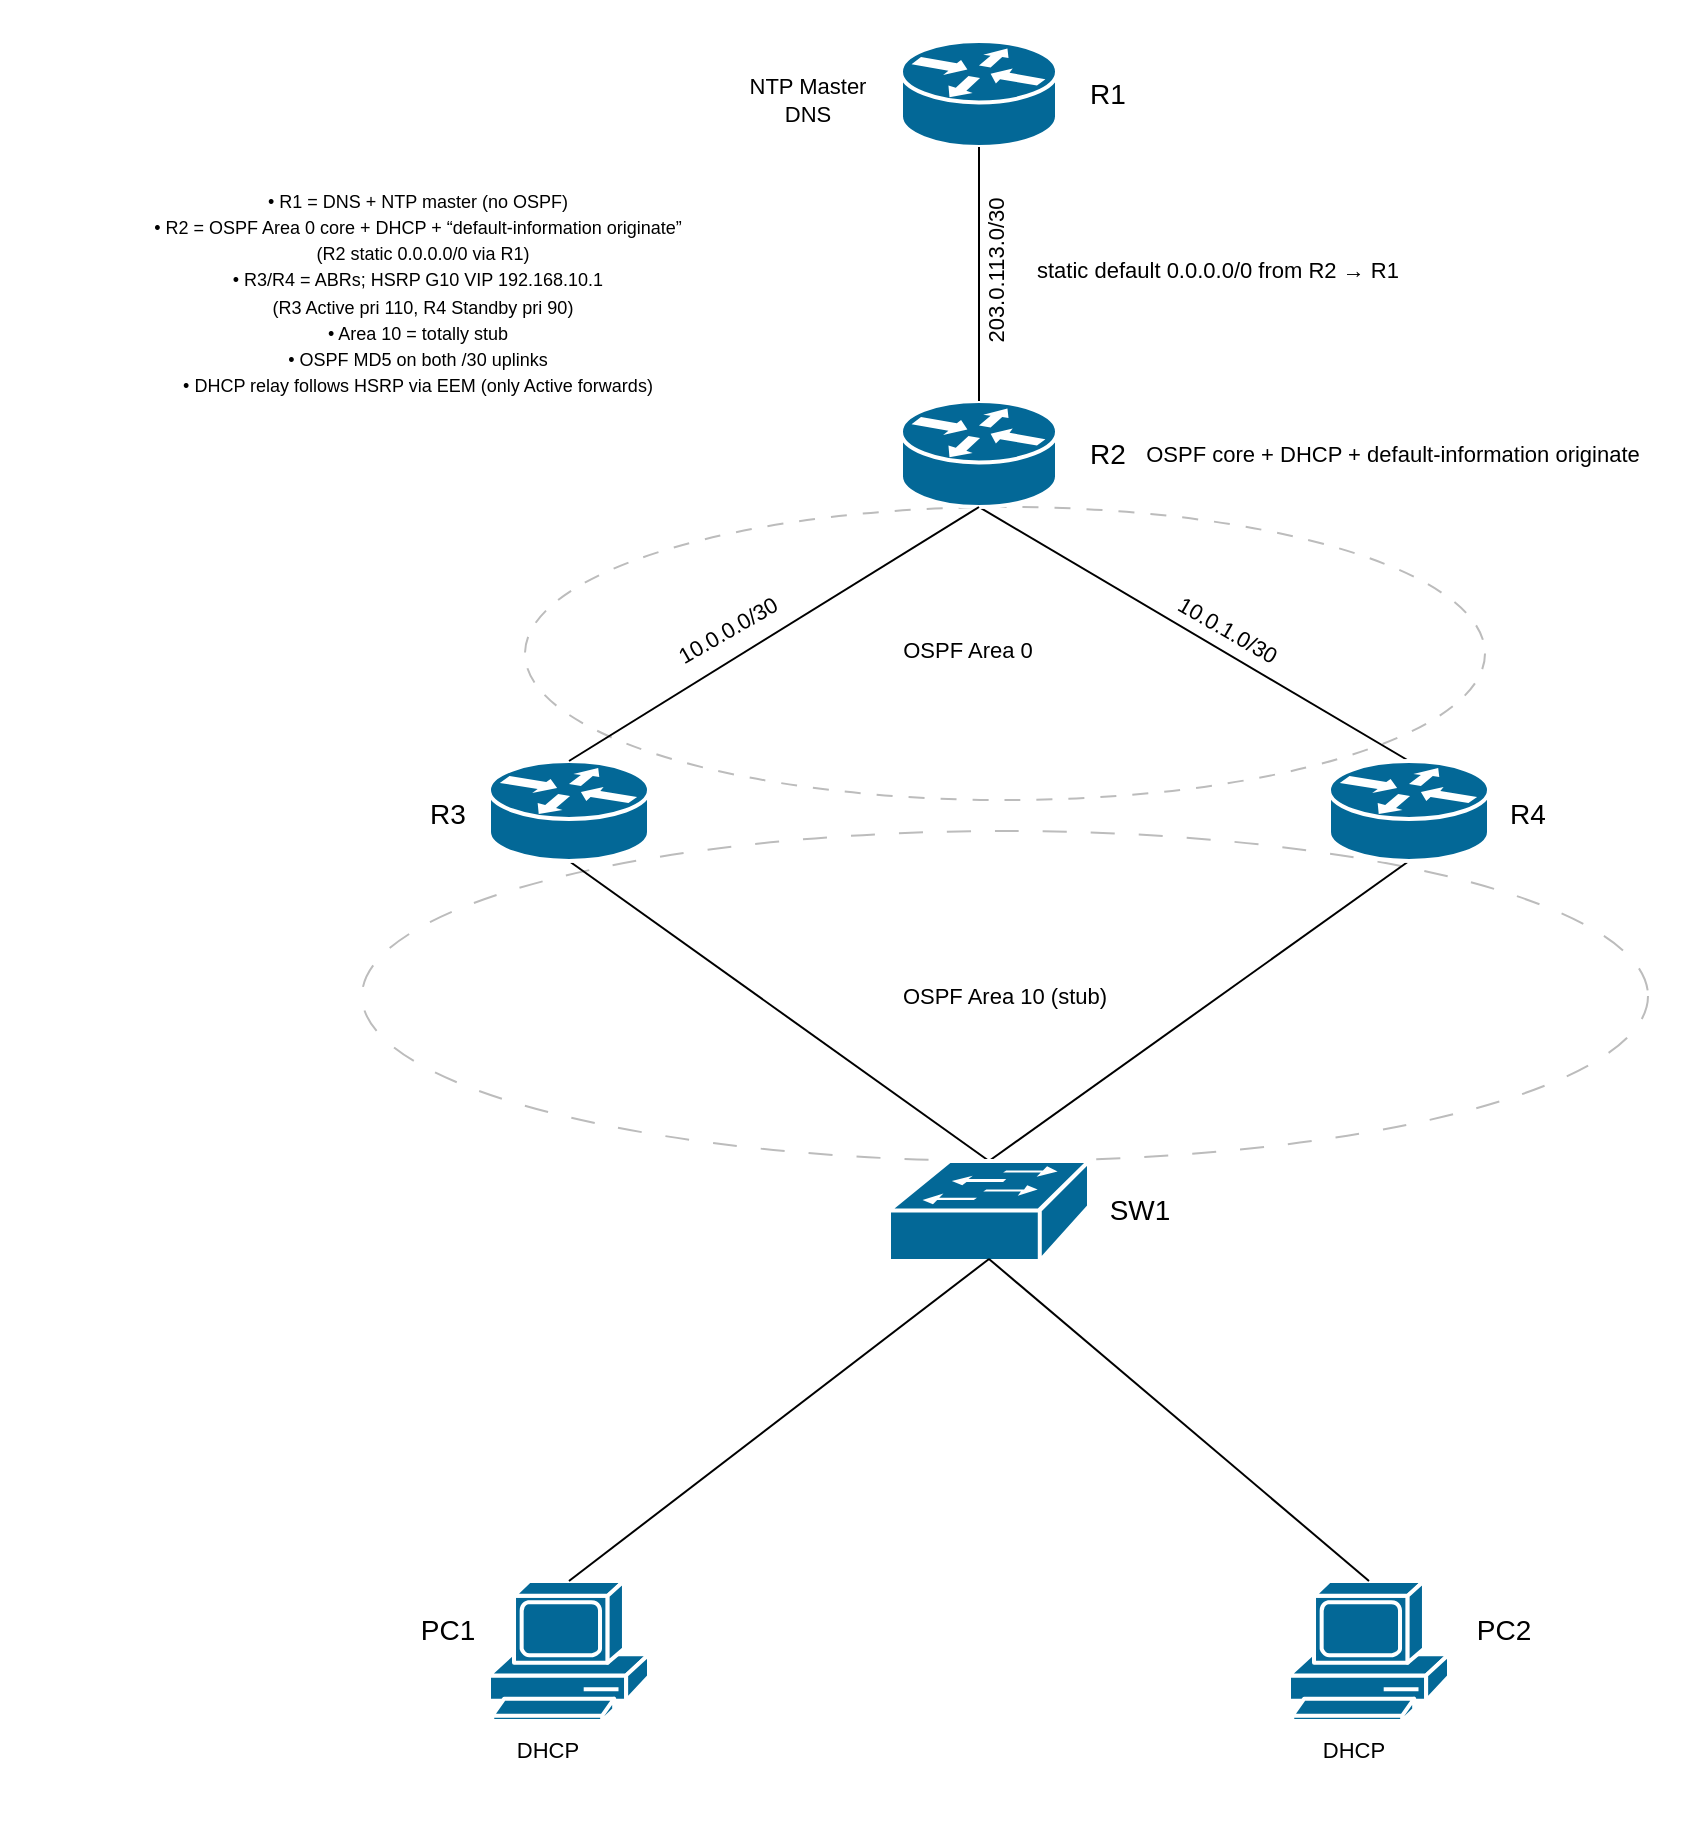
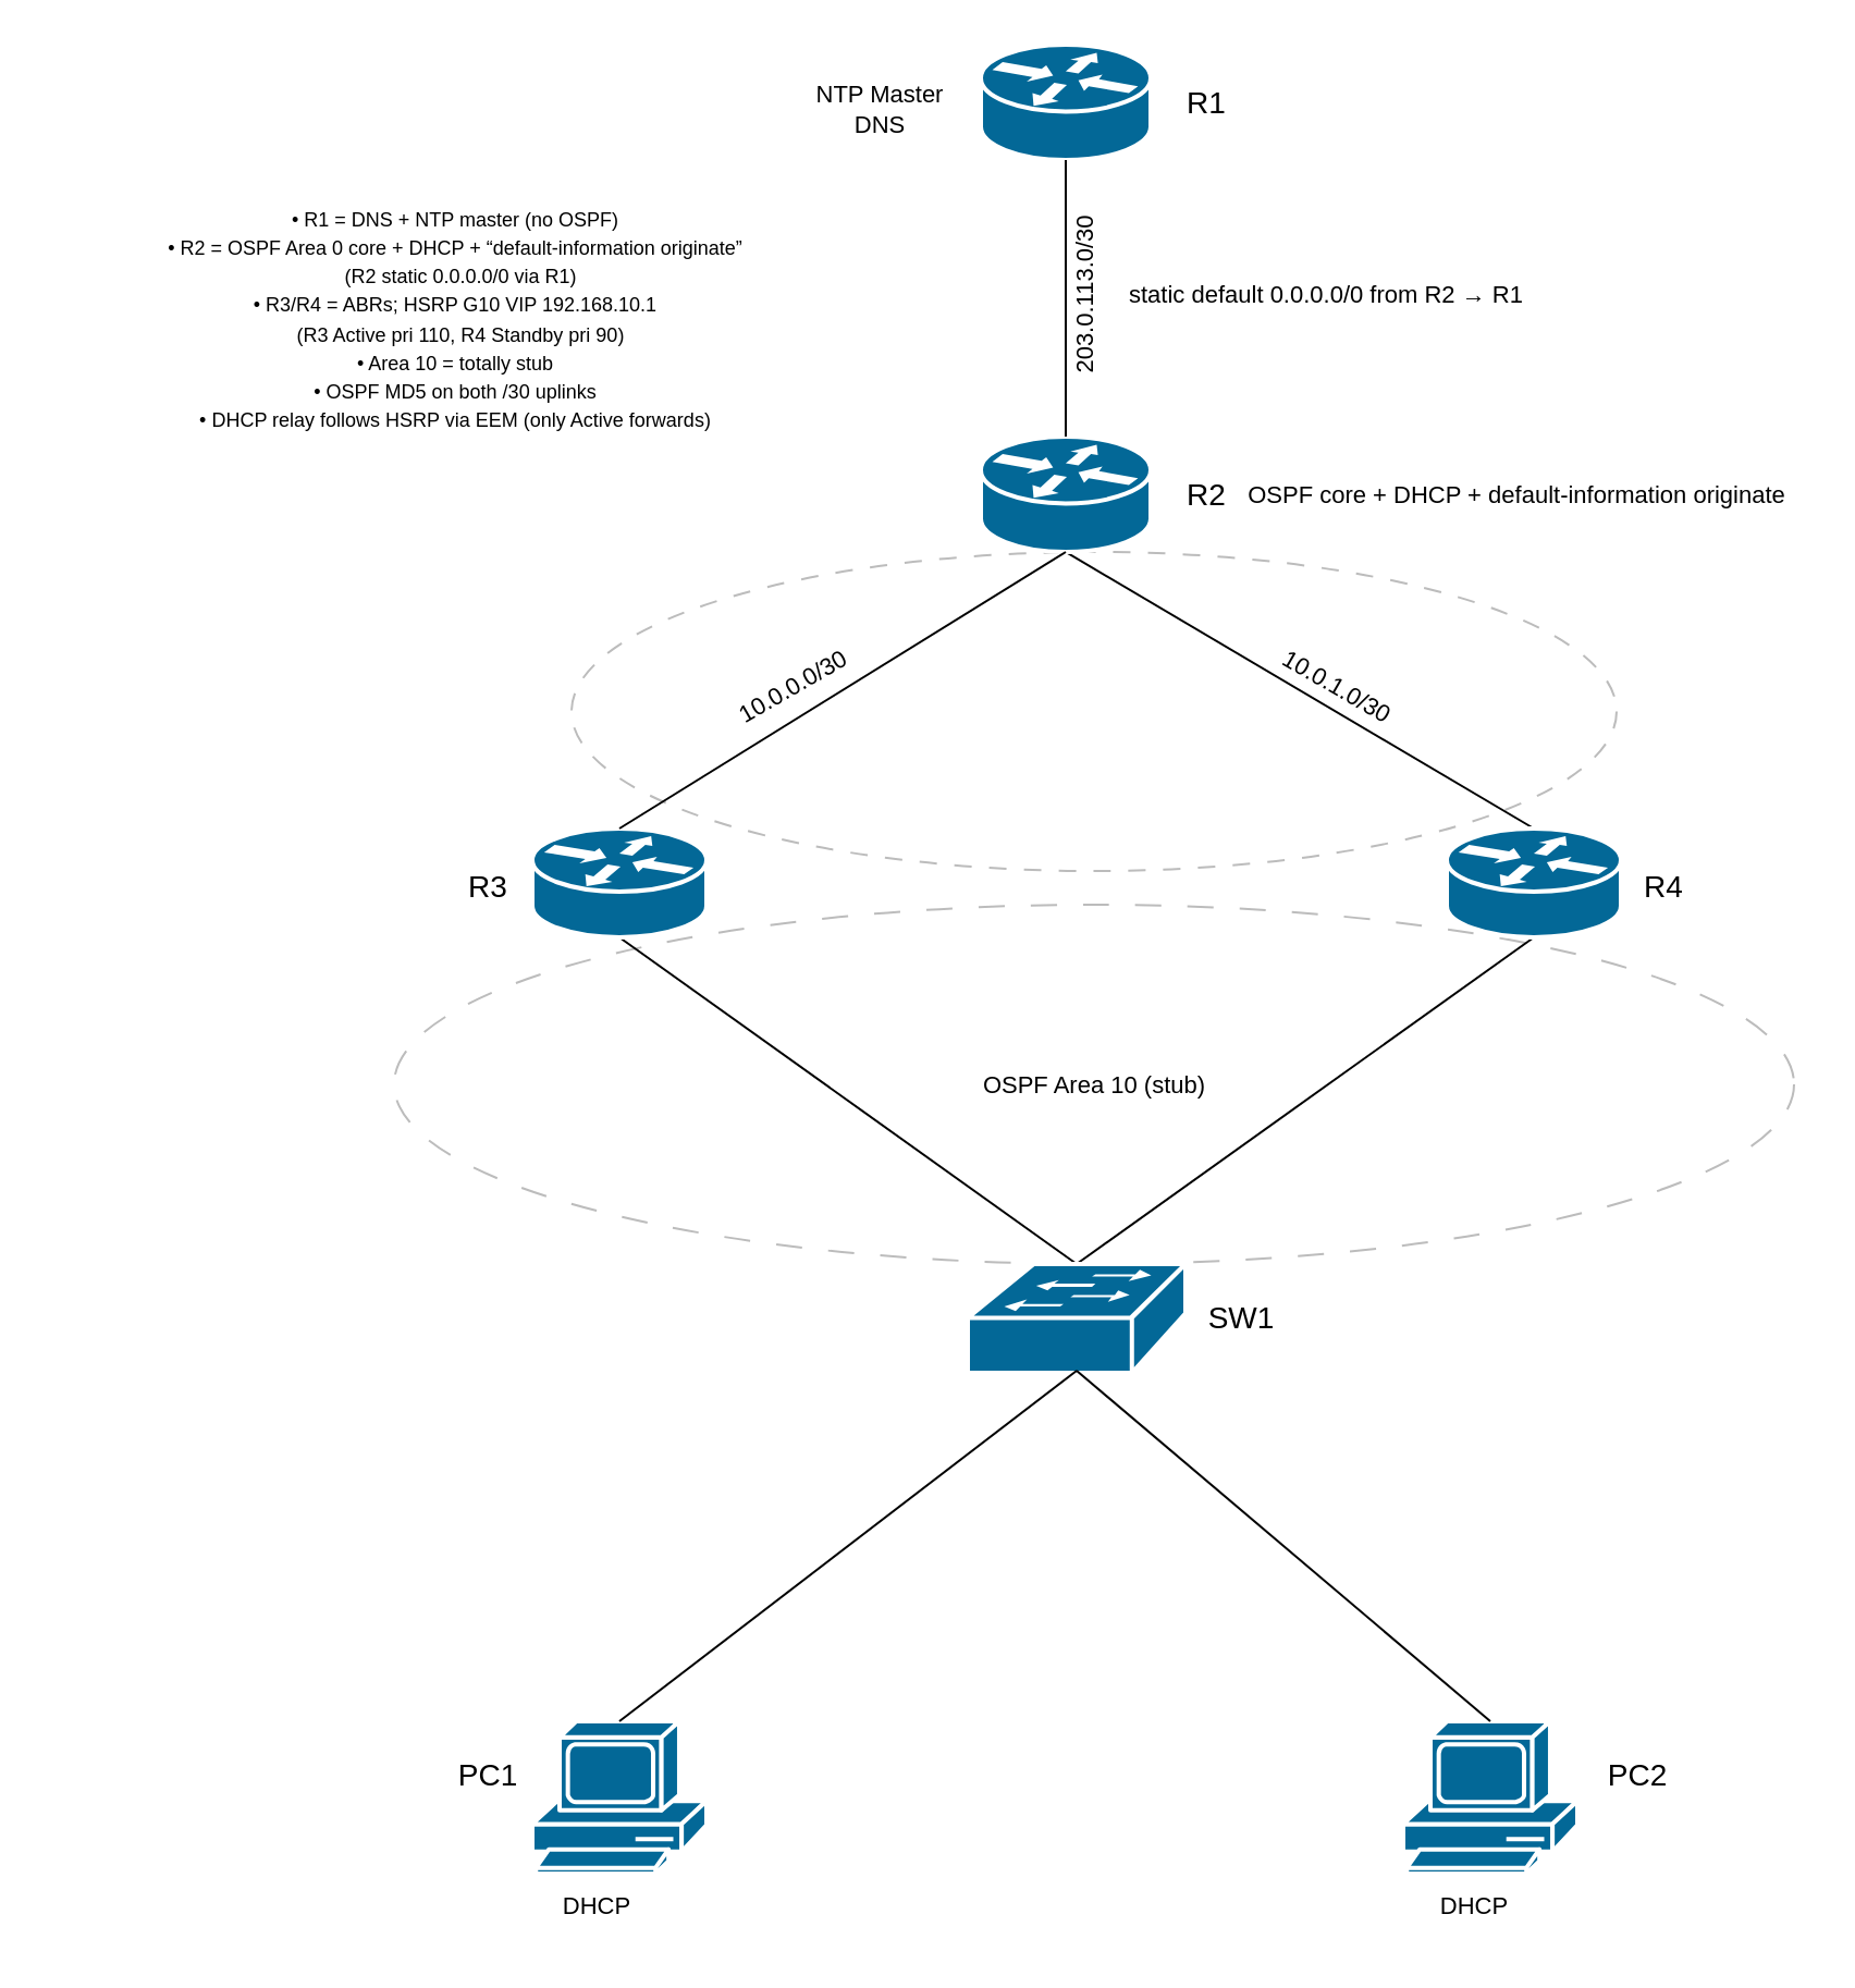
  <mxCell id="0" />
  <mxCell id="1" parent="0" />
  <mxCell id="2" value="" style="ellipse;whiteSpace=wrap;html=1;fontFamily=Helvetica;fontSize=11;fontColor=default;labelBackgroundColor=default;dashed=1;dashPattern=8 8;strokeColor=#BCBCBC;" vertex="1" parent="1"><mxGeometry x="262" y="253" width="480" height="146.5" as="geometry" /></mxCell>
  <mxCell id="3" value="OSPF Area 10 (stub)" style="ellipse;whiteSpace=wrap;html=1;fontFamily=Helvetica;fontSize=11;fontColor=default;labelBackgroundColor=default;dashed=1;dashPattern=12 12;strokeColor=#BCBCBC;" vertex="1" parent="1"><mxGeometry x="180.5" y="415" width="643" height="165" as="geometry" /></mxCell>
  <mxCell id="4" value="" style="shape=mxgraph.cisco.routers.router;sketch=0;html=1;pointerEvents=1;dashed=0;fillColor=#036897;strokeColor=#ffffff;strokeWidth=2;verticalLabelPosition=bottom;verticalAlign=top;align=center;outlineConnect=0;" vertex="1" parent="1"><mxGeometry x="450" y="20" width="78" height="53" as="geometry" /></mxCell>
  <mxCell id="5" style="shape=connector;rounded=0;orthogonalLoop=1;jettySize=auto;html=1;exitX=0.5;exitY=1;exitDx=0;exitDy=0;exitPerimeter=0;strokeColor=default;align=center;verticalAlign=middle;fontFamily=Helvetica;fontSize=11;fontColor=default;labelBackgroundColor=default;startFill=0;endArrow=none;entryX=0.5;entryY=0;entryDx=0;entryDy=0;entryPerimeter=0;" edge="1" parent="1" source="6" target="10"><mxGeometry relative="1" as="geometry" /></mxCell>
  <mxCell id="6" value="" style="shape=mxgraph.cisco.routers.router;sketch=0;html=1;pointerEvents=1;dashed=0;fillColor=#036897;strokeColor=#ffffff;strokeWidth=2;verticalLabelPosition=bottom;verticalAlign=top;align=center;outlineConnect=0;" vertex="1" parent="1"><mxGeometry x="450" y="200" width="78" height="53" as="geometry" /></mxCell>
  <mxCell id="7" style="shape=connector;rounded=0;orthogonalLoop=1;jettySize=auto;html=1;exitX=0.5;exitY=1;exitDx=0;exitDy=0;exitPerimeter=0;strokeColor=default;align=center;verticalAlign=middle;fontFamily=Helvetica;fontSize=11;fontColor=default;labelBackgroundColor=default;startFill=0;endArrow=none;entryX=0.5;entryY=0;entryDx=0;entryDy=0;entryPerimeter=0;" edge="1" parent="1" source="8" target="11"><mxGeometry relative="1" as="geometry" /></mxCell>
  <mxCell id="8" value="" style="shape=mxgraph.cisco.routers.router;sketch=0;html=1;pointerEvents=1;dashed=0;fillColor=#036897;strokeColor=#ffffff;strokeWidth=2;verticalLabelPosition=bottom;verticalAlign=top;align=center;outlineConnect=0;" vertex="1" parent="1"><mxGeometry x="244" y="380" width="80" height="50" as="geometry" /></mxCell>
  <mxCell id="9" style="shape=connector;rounded=0;orthogonalLoop=1;jettySize=auto;html=1;exitX=0.5;exitY=1;exitDx=0;exitDy=0;exitPerimeter=0;strokeColor=default;align=center;verticalAlign=middle;fontFamily=Helvetica;fontSize=11;fontColor=default;labelBackgroundColor=default;startFill=0;endArrow=none;entryX=0.5;entryY=0;entryDx=0;entryDy=0;entryPerimeter=0;" edge="1" parent="1" source="10" target="11"><mxGeometry relative="1" as="geometry" /></mxCell>
  <mxCell id="10" value="" style="shape=mxgraph.cisco.routers.router;sketch=0;html=1;pointerEvents=1;dashed=0;fillColor=#036897;strokeColor=#ffffff;strokeWidth=2;verticalLabelPosition=bottom;verticalAlign=top;align=center;outlineConnect=0;" vertex="1" parent="1"><mxGeometry x="664" y="380" width="80" height="50" as="geometry" /></mxCell>
  <mxCell id="11" value="" style="shape=mxgraph.cisco.switches.workgroup_switch;sketch=0;html=1;pointerEvents=1;dashed=0;fillColor=#036897;strokeColor=#ffffff;strokeWidth=2;verticalLabelPosition=bottom;verticalAlign=top;align=center;outlineConnect=0;" vertex="1" parent="1"><mxGeometry x="444" y="580" width="100" height="50" as="geometry" /></mxCell>
  <mxCell id="12" value="" style="shape=mxgraph.cisco.computers_and_peripherals.pc;sketch=0;html=1;pointerEvents=1;dashed=0;fillColor=#036897;strokeColor=#ffffff;strokeWidth=2;verticalLabelPosition=bottom;verticalAlign=top;align=center;outlineConnect=0;" vertex="1" parent="1"><mxGeometry x="244" y="790" width="80" height="70" as="geometry" /></mxCell>
  <mxCell id="13" value="" style="shape=mxgraph.cisco.computers_and_peripherals.pc;sketch=0;html=1;pointerEvents=1;dashed=0;fillColor=#036897;strokeColor=#ffffff;strokeWidth=2;verticalLabelPosition=bottom;verticalAlign=top;align=center;outlineConnect=0;" vertex="1" parent="1"><mxGeometry x="644" y="790" width="80" height="70" as="geometry" /></mxCell>
  <mxCell id="14" style="edgeStyle=orthogonalEdgeStyle;rounded=0;orthogonalLoop=1;jettySize=auto;html=1;exitX=0.5;exitY=1;exitDx=0;exitDy=0;exitPerimeter=0;entryX=0.5;entryY=0;entryDx=0;entryDy=0;entryPerimeter=0;endArrow=none;startFill=0;" edge="1" parent="1" source="4" target="6"><mxGeometry relative="1" as="geometry" /></mxCell>
  <mxCell id="15" style="shape=connector;rounded=0;orthogonalLoop=1;jettySize=auto;html=1;exitX=0.5;exitY=1;exitDx=0;exitDy=0;exitPerimeter=0;entryX=0.5;entryY=0;entryDx=0;entryDy=0;entryPerimeter=0;strokeColor=default;align=center;verticalAlign=middle;fontFamily=Helvetica;fontSize=11;fontColor=default;labelBackgroundColor=default;startFill=0;endArrow=none;" edge="1" parent="1" source="6" target="8"><mxGeometry relative="1" as="geometry" /></mxCell>
  <mxCell id="16" style="shape=connector;rounded=0;orthogonalLoop=1;jettySize=auto;html=1;exitX=0.5;exitY=0.98;exitDx=0;exitDy=0;exitPerimeter=0;entryX=0.5;entryY=0;entryDx=0;entryDy=0;entryPerimeter=0;strokeColor=default;align=center;verticalAlign=middle;fontFamily=Helvetica;fontSize=11;fontColor=default;labelBackgroundColor=default;startFill=0;endArrow=none;" edge="1" parent="1" source="11" target="12"><mxGeometry relative="1" as="geometry" /></mxCell>
  <mxCell id="17" style="shape=connector;rounded=0;orthogonalLoop=1;jettySize=auto;html=1;exitX=0.5;exitY=0.98;exitDx=0;exitDy=0;exitPerimeter=0;entryX=0.5;entryY=0;entryDx=0;entryDy=0;entryPerimeter=0;strokeColor=default;align=center;verticalAlign=middle;fontFamily=Helvetica;fontSize=11;fontColor=default;labelBackgroundColor=default;startFill=0;endArrow=none;" edge="1" parent="1" source="11" target="13"><mxGeometry relative="1" as="geometry" /></mxCell>
  <mxCell id="18" value="&lt;font style=&quot;font-size: 14px;&quot;&gt;R1&lt;/font&gt;" style="text;strokeColor=none;align=center;fillColor=none;html=1;verticalAlign=middle;whiteSpace=wrap;rounded=0;fontFamily=Helvetica;fontSize=11;fontColor=default;labelBackgroundColor=default;" vertex="1" parent="1"><mxGeometry x="524" y="31.5" width="60" height="30" as="geometry" /></mxCell>
  <mxCell id="19" value="&lt;font style=&quot;font-size: 14px;&quot;&gt;R2&lt;/font&gt;" style="text;strokeColor=none;align=center;fillColor=none;html=1;verticalAlign=middle;whiteSpace=wrap;rounded=0;fontFamily=Helvetica;fontSize=11;fontColor=default;labelBackgroundColor=default;" vertex="1" parent="1"><mxGeometry x="524" y="211.5" width="60" height="30" as="geometry" /></mxCell>
  <mxCell id="20" value="&lt;font style=&quot;font-size: 14px;&quot;&gt;R3&lt;/font&gt;" style="text;strokeColor=none;align=center;fillColor=none;html=1;verticalAlign=middle;whiteSpace=wrap;rounded=0;fontFamily=Helvetica;fontSize=11;fontColor=default;labelBackgroundColor=default;" vertex="1" parent="1"><mxGeometry x="194" y="391.5" width="60" height="30" as="geometry" /></mxCell>
  <mxCell id="21" value="&lt;font style=&quot;font-size: 14px;&quot;&gt;R4&lt;/font&gt;" style="text;strokeColor=none;align=center;fillColor=none;html=1;verticalAlign=middle;whiteSpace=wrap;rounded=0;fontFamily=Helvetica;fontSize=11;fontColor=default;labelBackgroundColor=default;" vertex="1" parent="1"><mxGeometry x="734" y="391.5" width="60" height="30" as="geometry" /></mxCell>
  <mxCell id="22" value="&lt;font style=&quot;font-size: 14px;&quot;&gt;SW1&lt;/font&gt;" style="text;strokeColor=none;align=center;fillColor=none;html=1;verticalAlign=middle;whiteSpace=wrap;rounded=0;fontFamily=Helvetica;fontSize=11;fontColor=default;labelBackgroundColor=default;" vertex="1" parent="1"><mxGeometry x="540" y="590" width="60" height="30" as="geometry" /></mxCell>
  <mxCell id="23" value="&lt;font style=&quot;font-size: 14px;&quot;&gt;PC1&lt;/font&gt;" style="text;strokeColor=none;align=center;fillColor=none;html=1;verticalAlign=middle;whiteSpace=wrap;rounded=0;fontFamily=Helvetica;fontSize=11;fontColor=default;labelBackgroundColor=default;" vertex="1" parent="1"><mxGeometry x="194" y="800" width="60" height="30" as="geometry" /></mxCell>
  <mxCell id="24" value="&lt;font style=&quot;font-size: 14px;&quot;&gt;PC2&lt;/font&gt;" style="text;strokeColor=none;align=center;fillColor=none;html=1;verticalAlign=middle;whiteSpace=wrap;rounded=0;fontFamily=Helvetica;fontSize=11;fontColor=default;labelBackgroundColor=default;" vertex="1" parent="1"><mxGeometry x="722" y="800" width="60" height="30" as="geometry" /></mxCell>
  <mxCell id="25" value="203.0.113.0/30" style="text;strokeColor=none;align=center;fillColor=none;html=1;verticalAlign=middle;whiteSpace=wrap;rounded=0;fontFamily=Helvetica;fontSize=11;fontColor=default;labelBackgroundColor=default;rotation=-90;" vertex="1" parent="1"><mxGeometry x="468" y="120" width="60" height="30" as="geometry" /></mxCell>
  <mxCell id="26" value="10.0.0.0/30" style="text;strokeColor=none;align=center;fillColor=none;html=1;verticalAlign=middle;whiteSpace=wrap;rounded=0;fontFamily=Helvetica;fontSize=11;fontColor=default;labelBackgroundColor=default;rotation=-30;" vertex="1" parent="1"><mxGeometry x="334" y="300" width="60" height="30" as="geometry" /></mxCell>
  <mxCell id="27" value="10.0.1.0/30" style="text;strokeColor=none;align=center;fillColor=none;html=1;verticalAlign=middle;whiteSpace=wrap;rounded=0;fontFamily=Helvetica;fontSize=11;fontColor=default;labelBackgroundColor=default;rotation=30;" vertex="1" parent="1"><mxGeometry x="584" y="300" width="60" height="30" as="geometry" /></mxCell>
- <mxCell id="28" value="OSPF Area 0" style="text;strokeColor=none;align=center;fillColor=none;html=1;verticalAlign=middle;whiteSpace=wrap;rounded=0;fontFamily=Helvetica;fontSize=11;fontColor=default;labelBackgroundColor=default;" vertex="1" parent="1"><mxGeometry x="444" y="310" width="80" height="30" as="geometry" /></mxCell>
  <mxCell id="29" value="static default 0.0.0.0/0 from R2 → R1" style="text;strokeColor=none;align=center;fillColor=none;html=1;verticalAlign=middle;whiteSpace=wrap;rounded=0;fontFamily=Helvetica;fontSize=11;fontColor=default;labelBackgroundColor=default;" vertex="1" parent="1"><mxGeometry x="514" y="120" width="190" height="30" as="geometry" /></mxCell>
  <mxCell id="30" value="NTP Master&lt;div&gt;DNS&lt;/div&gt;" style="text;strokeColor=none;align=center;fillColor=none;html=1;verticalAlign=middle;whiteSpace=wrap;rounded=0;fontFamily=Helvetica;fontSize=11;fontColor=default;labelBackgroundColor=default;" vertex="1" parent="1"><mxGeometry x="344" y="35" width="120" height="30" as="geometry" /></mxCell>
  <mxCell id="31" value="OSPF core + DHCP + default-information originate" style="text;strokeColor=none;align=center;fillColor=none;html=1;verticalAlign=middle;whiteSpace=wrap;rounded=0;fontFamily=Helvetica;fontSize=11;fontColor=default;labelBackgroundColor=default;" vertex="1" parent="1"><mxGeometry x="564" y="211.5" width="265.23" height="30" as="geometry" /></mxCell>
  <mxCell id="32" value="DHCP" style="text;strokeColor=none;align=center;fillColor=none;html=1;verticalAlign=middle;whiteSpace=wrap;rounded=0;fontFamily=Helvetica;fontSize=11;fontColor=default;labelBackgroundColor=default;" vertex="1" parent="1"><mxGeometry x="243.999" y="859.998" width="60" height="30" as="geometry" /></mxCell>
  <mxCell id="33" value="DHCP" style="text;strokeColor=none;align=center;fillColor=none;html=1;verticalAlign=middle;whiteSpace=wrap;rounded=0;fontFamily=Helvetica;fontSize=11;fontColor=default;labelBackgroundColor=default;" vertex="1" parent="1"><mxGeometry x="646.996" y="860.004" width="60" height="30" as="geometry" /></mxCell>
  <mxCell id="34" value="&lt;div&gt;&lt;font style=&quot;font-size: 9px;&quot;&gt;• R1 = DNS + NTP master (no OSPF)&lt;/font&gt;&lt;/div&gt;&lt;div&gt;&lt;font style=&quot;font-size: 9px;&quot;&gt;• R2 = OSPF Area 0 core + DHCP + “default-information originate”&lt;/font&gt;&lt;/div&gt;&lt;div&gt;&lt;font style=&quot;font-size: 9px;&quot;&gt;&amp;nbsp; (R2 static 0.0.0.0/0 via R1)&lt;/font&gt;&lt;/div&gt;&lt;div&gt;&lt;font style=&quot;font-size: 9px;&quot;&gt;• R3/R4 = ABRs; HSRP G10 VIP 192.168.10.1&lt;/font&gt;&lt;/div&gt;&lt;div&gt;&lt;font style=&quot;font-size: 9px;&quot;&gt;&amp;nbsp; (R3 Active pri 110, R4 Standby pri 90)&lt;/font&gt;&lt;/div&gt;&lt;div&gt;&lt;font style=&quot;font-size: 9px;&quot;&gt;• Area 10 = totally stub&lt;/font&gt;&lt;/div&gt;&lt;div&gt;&lt;font style=&quot;font-size: 9px;&quot;&gt;• OSPF MD5 on both /30 uplinks&lt;/font&gt;&lt;/div&gt;&lt;div&gt;&lt;font style=&quot;font-size: 9px;&quot;&gt;• DHCP relay follows HSRP via EEM (only Active forwards)&lt;/font&gt;&lt;/div&gt;" style="text;strokeColor=none;align=center;fillColor=none;html=1;verticalAlign=middle;whiteSpace=wrap;rounded=0;fontFamily=Helvetica;fontSize=11;fontColor=default;labelBackgroundColor=default;" vertex="1" parent="1"><mxGeometry x="20" y="126" width="378.07" height="40.89" as="geometry" /></mxCell>
